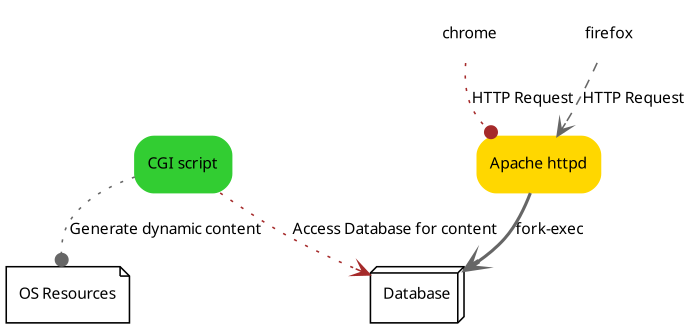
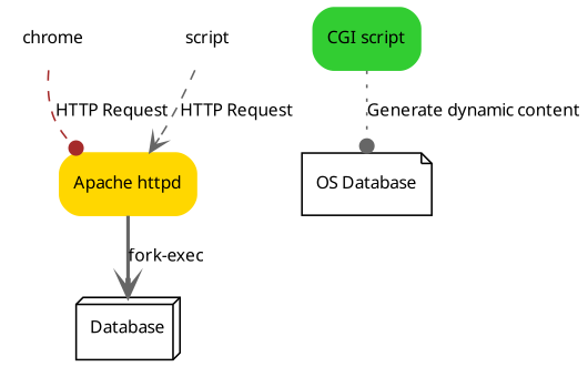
  digraph {
    fontname="Noto Sans"
    fontsize=10
    node [fontname="Noto Sans" fontsize=10 shape=Mrecord]
    edge [arrowhead=vee color=gray40 fontname="Noto Sans" fontsize=10 style=dashed]
    n1 [color=gold label="Apache httpd" style=filled]
    chrome [shape=none]
    n3 [label=Database shape=box3d]
-   firefox [shape=none]
+   firefox [shape=none label=script]
    n5 [color=limegreen label="CGI script" style=filled]
-   n6 [label="OS Resources" shape=note]
+   n6 [label="OS Database" shape=note]
    n1 -> n3 [label="fork-exec" style=bold]
-   chrome -> n1 [arrowhead=dot color=brown label="HTTP Request" style=dotted]
+   chrome -> n1 [arrowhead=dot color=brown label="HTTP Request"]
    firefox -> n1 [label="HTTP Request"]
-   n5 -> n3 [color=brown label="Access Database for content" style=dotted]
    n5 -> n6 [arrowhead=dot label="Generate dynamic content" style=dotted]
  }
